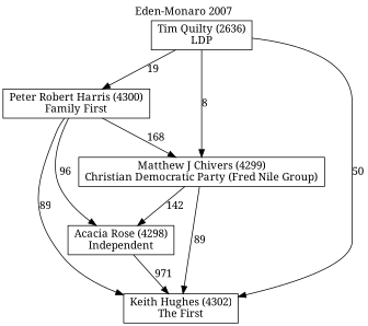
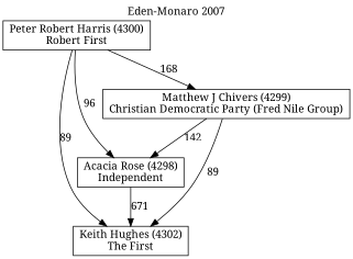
  digraph {
    fontname="Noto Serif"
    label="Eden-Monaro 2007"
    labelloc=t
    mclimit=10
    node [fontname="Noto Serif" shape=box]
    edge [fontname="Noto Serif"]
    n1 [label="Acacia Rose (4298)\nIndependent"]
    n2 [label="Keith Hughes (4302)\nThe First"]
    n3 [label="Matthew J Chivers (4299)\nChristian Democratic Party (Fred Nile Group)"]
-   n4 [label="Peter Robert Harris (4300)\nFamily First"]
-   n5 [label="Tim Quilty (2636)\nLDP"]
-   n1 -> n2 [label=971]
+   n4 [label="Peter Robert Harris (4300)\nRobert First"]
+   n1 -> n2 [label=671]
    n3 -> n1 [label=142]
    n3 -> n2 [label=89]
    n4 -> n1 [label=96]
    n4 -> n2 [label=89]
    n4 -> n3 [label=168]
-   n5 -> n2 [label=50]
-   n5 -> n3 [label=8]
-   n5 -> n4 [label=19]
  }
